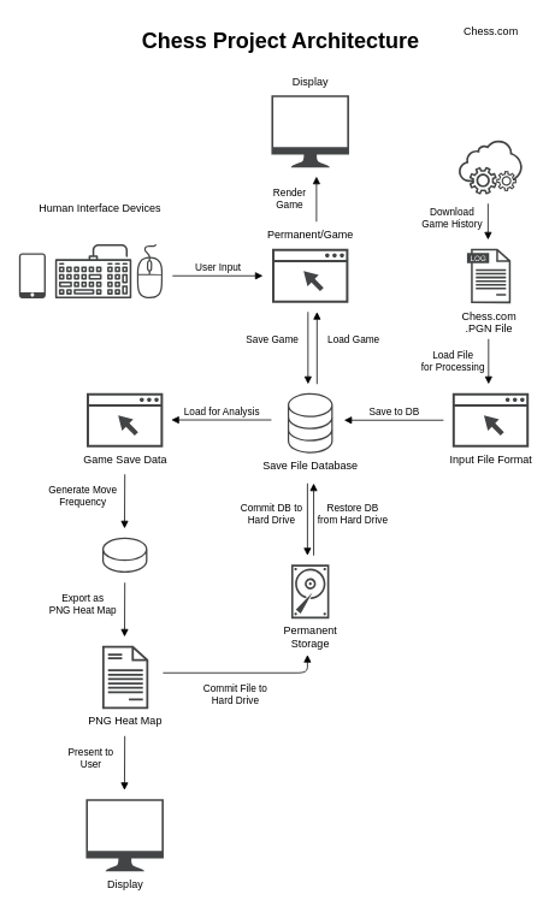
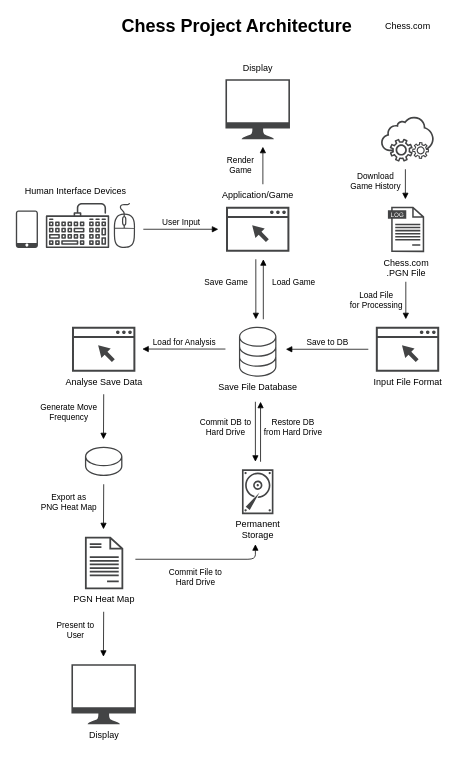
  <mxCell id="0" />
  <mxCell id="1" parent="0" />
  <mxCell id="2" value="Save File Database" style="sketch=0;pointerEvents=1;shadow=0;dashed=0;html=1;strokeColor=none;fillColor=#434445;aspect=fixed;labelPosition=center;verticalLabelPosition=bottom;verticalAlign=top;align=center;outlineConnect=0;shape=mxgraph.vvd.storage;" parent="1" vertex="1"><mxGeometry x="318.1" y="435" width="50" height="66.67" as="geometry" /></mxCell>
  <mxCell id="3" value="" style="sketch=0;pointerEvents=1;shadow=0;dashed=0;html=1;strokeColor=none;fillColor=#434445;aspect=fixed;labelPosition=center;verticalLabelPosition=bottom;verticalAlign=top;align=center;outlineConnect=0;shape=mxgraph.vvd.mouse;" parent="1" vertex="1"><mxGeometry x="150.6" y="270" width="29.4" height="60" as="geometry" /></mxCell>
  <mxCell id="4" value="" style="sketch=0;pointerEvents=1;shadow=0;dashed=0;html=1;strokeColor=none;fillColor=#434445;aspect=fixed;labelPosition=center;verticalLabelPosition=bottom;verticalAlign=top;align=center;outlineConnect=0;shape=mxgraph.vvd.keyboard;" parent="1" vertex="1"><mxGeometry x="60.6" y="270" width="84.51" height="60" as="geometry" /></mxCell>
  <mxCell id="5" value="" style="sketch=0;pointerEvents=1;shadow=0;dashed=0;html=1;strokeColor=none;fillColor=#434445;aspect=fixed;labelPosition=center;verticalLabelPosition=bottom;verticalAlign=top;align=center;outlineConnect=0;shape=mxgraph.vvd.web_browser;" parent="1" vertex="1"><mxGeometry x="300.85" y="275" width="84.51" height="60" as="geometry" /></mxCell>
  <mxCell id="6" value="User Input" style="html=1;verticalAlign=bottom;labelBackgroundColor=none;endArrow=block;endFill=1;" parent="1" edge="1"><mxGeometry width="160" relative="1" as="geometry"><mxPoint x="190.6" y="305" as="sourcePoint" /><mxPoint x="290.6" y="305" as="targetPoint" /></mxGeometry></mxCell>
  <mxCell id="7" value="Save Game" style="html=1;verticalAlign=bottom;labelBackgroundColor=none;endArrow=block;endFill=1;" parent="1" edge="1"><mxGeometry x="-0.001" y="-40" width="160" relative="1" as="geometry"><mxPoint x="340.6" y="345" as="sourcePoint" /><mxPoint x="340.64" y="425" as="targetPoint" /><mxPoint as="offset" /></mxGeometry></mxCell>
  <mxCell id="8" value="Load Game" style="html=1;verticalAlign=bottom;labelBackgroundColor=none;endArrow=block;endFill=1;" parent="1" edge="1"><mxGeometry y="-40" width="160" relative="1" as="geometry"><mxPoint x="350.6" y="425" as="sourcePoint" /><mxPoint x="350.6" y="345" as="targetPoint" /><mxPoint as="offset" /></mxGeometry></mxCell>
- <mxCell id="9" value="Permanent/Game" style="text;html=1;align=center;verticalAlign=middle;resizable=0;points=[];autosize=1;strokeColor=none;fillColor=none;" parent="1" vertex="1"><mxGeometry x="283.11" y="245" width="120" height="30" as="geometry" /></mxCell>
+ <mxCell id="9" value="Application/Game" style="text;html=1;align=center;verticalAlign=middle;resizable=0;points=[];autosize=1;strokeColor=none;fillColor=none;" parent="1" vertex="1"><mxGeometry x="283.11" y="245" width="120" height="30" as="geometry" /></mxCell>
  <mxCell id="10" value="" style="sketch=0;pointerEvents=1;shadow=0;dashed=0;html=1;strokeColor=none;fillColor=#434445;aspect=fixed;labelPosition=center;verticalLabelPosition=bottom;verticalAlign=top;align=center;outlineConnect=0;shape=mxgraph.vvd.phone;" parent="1" vertex="1"><mxGeometry x="20.6" y="280" width="29.5" height="50" as="geometry" /></mxCell>
- <mxCell id="11" value="Human Interface Devices" style="text;html=1;align=center;verticalAlign=middle;resizable=0;points=[];autosize=1;strokeColor=none;fillColor=none;" parent="1" vertex="1"><mxGeometry x="30" y="215" width="160" height="30" as="geometry" /></mxCell>
+ <mxCell id="11" value="Human Interface Devices" style="text;html=1;align=center;verticalAlign=middle;resizable=0;points=[];autosize=1;strokeColor=none;fillColor=none;" parent="1" vertex="1"><mxGeometry x="20" y="240" width="160" height="30" as="geometry" /></mxCell>
  <mxCell id="12" value="Save to DB" style="html=1;verticalAlign=bottom;labelBackgroundColor=none;endArrow=block;endFill=1;" parent="1" edge="1"><mxGeometry width="160" relative="1" as="geometry"><mxPoint x="490.6" y="465" as="sourcePoint" /><mxPoint x="380.6" y="465" as="targetPoint" /></mxGeometry></mxCell>
  <mxCell id="13" value="Input File Format" style="sketch=0;pointerEvents=1;shadow=0;dashed=0;html=1;strokeColor=none;fillColor=#434445;aspect=fixed;labelPosition=center;verticalLabelPosition=bottom;verticalAlign=top;align=center;outlineConnect=0;shape=mxgraph.vvd.web_browser;" parent="1" vertex="1"><mxGeometry x="500.6" y="435" width="84.51" height="60" as="geometry" /></mxCell>
  <mxCell id="14" value="Load File&lt;br&gt;for Processing" style="html=1;verticalAlign=bottom;labelBackgroundColor=none;endArrow=block;endFill=1;" parent="1" edge="1"><mxGeometry x="0.6" y="-40" width="160" relative="1" as="geometry"><mxPoint x="540.6" y="375" as="sourcePoint" /><mxPoint x="540.6" y="425" as="targetPoint" /><mxPoint as="offset" /></mxGeometry></mxCell>
  <mxCell id="15" value="" style="sketch=0;pointerEvents=1;shadow=0;dashed=0;html=1;strokeColor=none;fillColor=#434445;aspect=fixed;labelPosition=center;verticalLabelPosition=bottom;verticalAlign=top;align=center;outlineConnect=0;shape=mxgraph.vvd.on_demand_self_service;" parent="1" vertex="1"><mxGeometry x="507.55" y="155" width="70.59" height="60" as="geometry" /></mxCell>
  <mxCell id="16" value="Chess.com" style="text;html=1;align=center;verticalAlign=middle;resizable=0;points=[];autosize=1;strokeColor=none;fillColor=none;" parent="1" vertex="1"><mxGeometry x="502.85" y="20" width="80" height="30" as="geometry" /></mxCell>
  <mxCell id="17" value="Download&lt;br&gt;Game History" style="html=1;verticalAlign=bottom;labelBackgroundColor=none;endArrow=block;endFill=1;" parent="1" edge="1"><mxGeometry x="0.6" y="-40" width="160" relative="1" as="geometry"><mxPoint x="540" y="225" as="sourcePoint" /><mxPoint x="540" y="265" as="targetPoint" /><mxPoint as="offset" /></mxGeometry></mxCell>
  <mxCell id="18" value="" style="sketch=0;pointerEvents=1;shadow=0;dashed=0;html=1;strokeColor=none;fillColor=#434445;aspect=fixed;labelPosition=center;verticalLabelPosition=bottom;verticalAlign=top;align=center;outlineConnect=0;shape=mxgraph.vvd.monitor;" parent="1" vertex="1"><mxGeometry x="300.1" y="105" width="86.02" height="80" as="geometry" /></mxCell>
  <mxCell id="19" value="Render &lt;br&gt;Game" style="html=1;verticalAlign=bottom;labelBackgroundColor=none;endArrow=block;endFill=1;" parent="1" edge="1"><mxGeometry x="-0.6" y="30" width="160" relative="1" as="geometry"><mxPoint x="350" y="245" as="sourcePoint" /><mxPoint x="350" y="195" as="targetPoint" /><mxPoint as="offset" /></mxGeometry></mxCell>
  <mxCell id="20" value="Load for Analysis" style="html=1;verticalAlign=bottom;labelBackgroundColor=none;endArrow=block;endFill=1;" parent="1" edge="1"><mxGeometry width="160" relative="1" as="geometry"><mxPoint x="300.1" y="464.71" as="sourcePoint" /><mxPoint x="189.25" y="464.71" as="targetPoint" /></mxGeometry></mxCell>
- <mxCell id="21" value="Game Save Data" style="sketch=0;pointerEvents=1;shadow=0;dashed=0;html=1;strokeColor=none;fillColor=#434445;aspect=fixed;labelPosition=center;verticalLabelPosition=bottom;verticalAlign=top;align=center;outlineConnect=0;shape=mxgraph.vvd.web_browser;" parent="1" vertex="1"><mxGeometry x="95.49" y="435" width="84.51" height="60" as="geometry" /></mxCell>
+ <mxCell id="21" value="Analyse Save Data" style="sketch=0;pointerEvents=1;shadow=0;dashed=0;html=1;strokeColor=none;fillColor=#434445;aspect=fixed;labelPosition=center;verticalLabelPosition=bottom;verticalAlign=top;align=center;outlineConnect=0;shape=mxgraph.vvd.web_browser;" parent="1" vertex="1"><mxGeometry x="95.49" y="435" width="84.51" height="60" as="geometry" /></mxCell>
  <mxCell id="22" value="Chess.com&lt;br style=&quot;border-color: var(--border-color);&quot;&gt;.PGN File" style="sketch=0;pointerEvents=1;shadow=0;dashed=0;html=1;strokeColor=none;fillColor=#434445;aspect=fixed;labelPosition=center;verticalLabelPosition=bottom;verticalAlign=top;align=center;outlineConnect=0;shape=mxgraph.vvd.log_files;" parent="1" vertex="1"><mxGeometry x="516.71" y="275" width="48.4" height="60.5" as="geometry" /></mxCell>
  <mxCell id="23" value="Permanent&lt;br&gt;Storage" style="sketch=0;pointerEvents=1;shadow=0;dashed=0;html=1;strokeColor=none;fillColor=#434445;aspect=fixed;labelPosition=center;verticalLabelPosition=bottom;verticalAlign=top;align=center;outlineConnect=0;shape=mxgraph.vvd.disk;" parent="1" vertex="1"><mxGeometry x="322.1" y="625" width="42" height="60" as="geometry" /></mxCell>
  <mxCell id="24" value="Commit DB to&lt;br&gt;Hard Drive" style="html=1;verticalAlign=bottom;labelBackgroundColor=none;endArrow=block;endFill=1;" parent="1" edge="1"><mxGeometry x="0.249" y="-40" width="160" relative="1" as="geometry"><mxPoint x="340" y="535" as="sourcePoint" /><mxPoint x="340.04" y="615" as="targetPoint" /><mxPoint as="offset" /></mxGeometry></mxCell>
  <mxCell id="25" value="Restore DB&lt;br&gt;from Hard Drive" style="html=1;verticalAlign=bottom;labelBackgroundColor=none;endArrow=block;endFill=1;" parent="1" edge="1"><mxGeometry x="-0.25" y="-43" width="160" relative="1" as="geometry"><mxPoint x="346.9" y="615" as="sourcePoint" /><mxPoint x="346.9" y="535" as="targetPoint" /><mxPoint as="offset" /></mxGeometry></mxCell>
- <mxCell id="26" value="PNG Heat Map" style="sketch=0;pointerEvents=1;shadow=0;dashed=0;html=1;strokeColor=none;fillColor=#434445;aspect=fixed;labelPosition=center;verticalLabelPosition=bottom;verticalAlign=top;align=center;outlineConnect=0;shape=mxgraph.vvd.document;" parent="1" vertex="1"><mxGeometry x="112.75" y="715" width="51.1" height="70" as="geometry" /></mxCell>
+ <mxCell id="26" value="PGN Heat Map" style="sketch=0;pointerEvents=1;shadow=0;dashed=0;html=1;strokeColor=none;fillColor=#434445;aspect=fixed;labelPosition=center;verticalLabelPosition=bottom;verticalAlign=top;align=center;outlineConnect=0;shape=mxgraph.vvd.document;" parent="1" vertex="1"><mxGeometry x="112.75" y="715" width="51.1" height="70" as="geometry" /></mxCell>
  <mxCell id="27" value="Generate Move&lt;br&gt;Frequency" style="html=1;verticalAlign=bottom;labelBackgroundColor=none;endArrow=block;endFill=1;" parent="1" edge="1"><mxGeometry x="0.342" y="-47" width="160" relative="1" as="geometry"><mxPoint x="137.79" y="525" as="sourcePoint" /><mxPoint x="137.46" y="585" as="targetPoint" /><mxPoint as="offset" /></mxGeometry></mxCell>
  <mxCell id="28" value="" style="sketch=0;pointerEvents=1;shadow=0;dashed=0;html=1;strokeColor=none;fillColor=#434445;aspect=fixed;labelPosition=center;verticalLabelPosition=bottom;verticalAlign=top;align=center;outlineConnect=0;shape=mxgraph.vvd.datastore;" parent="1" vertex="1"><mxGeometry x="112.75" y="595" width="50" height="39" as="geometry" /></mxCell>
  <mxCell id="29" value="Export as&lt;br&gt;PNG Heat Map" style="html=1;verticalAlign=bottom;labelBackgroundColor=none;endArrow=block;endFill=1;" parent="1" edge="1"><mxGeometry x="0.342" y="-47" width="160" relative="1" as="geometry"><mxPoint x="137.79" y="645" as="sourcePoint" /><mxPoint x="137.46" y="705" as="targetPoint" /><mxPoint as="offset" /></mxGeometry></mxCell>
  <mxCell id="30" value="Commit File to&lt;br&gt;Hard Drive" style="html=1;verticalAlign=bottom;labelBackgroundColor=none;endArrow=block;endFill=1;" parent="1" edge="1"><mxGeometry x="-0.111" y="-40" width="160" relative="1" as="geometry"><mxPoint x="180" y="745" as="sourcePoint" /><mxPoint x="340" y="725" as="targetPoint" /><mxPoint as="offset" /><Array as="points"><mxPoint x="340" y="745" /><mxPoint x="340" y="725" /></Array></mxGeometry></mxCell>
  <mxCell id="31" value="" style="sketch=0;pointerEvents=1;shadow=0;dashed=0;html=1;strokeColor=none;fillColor=#434445;aspect=fixed;labelPosition=center;verticalLabelPosition=bottom;verticalAlign=top;align=center;outlineConnect=0;shape=mxgraph.vvd.monitor;" parent="1" vertex="1"><mxGeometry x="94.74" y="885" width="86.02" height="80" as="geometry" /></mxCell>
  <mxCell id="32" value="Present to&lt;br&gt;User" style="html=1;verticalAlign=bottom;labelBackgroundColor=none;endArrow=block;endFill=1;" parent="1" edge="1"><mxGeometry x="0.34" y="-38" width="160" relative="1" as="geometry"><mxPoint x="137.73" y="815" as="sourcePoint" /><mxPoint x="137.4" y="875" as="targetPoint" /><mxPoint as="offset" /></mxGeometry></mxCell>
  <mxCell id="33" value="Display" style="text;html=1;align=center;verticalAlign=middle;resizable=0;points=[];autosize=1;strokeColor=none;fillColor=none;" parent="1" vertex="1"><mxGeometry x="313.11" y="75" width="60" height="30" as="geometry" /></mxCell>
  <mxCell id="34" value="Display" style="text;html=1;align=center;verticalAlign=middle;resizable=0;points=[];autosize=1;strokeColor=none;fillColor=none;" parent="1" vertex="1"><mxGeometry x="107.75" y="965" width="60" height="30" as="geometry" /></mxCell>
- <mxCell id="35" value="Chess Project Architecture" style="text;strokeColor=none;fillColor=none;html=1;fontSize=24;fontStyle=1;verticalAlign=middle;align=center;" parent="1" vertex="1"><mxGeometry x="130" y="25" width="360" height="40" as="geometry" /></mxCell>
+ <mxCell id="35" value="Chess Project Architecture" style="text;strokeColor=none;fillColor=none;html=1;fontSize=24;fontStyle=1;verticalAlign=middle;align=center;" parent="1" vertex="1"><mxGeometry x="135" y="15" width="360" height="40" as="geometry" /></mxCell>
